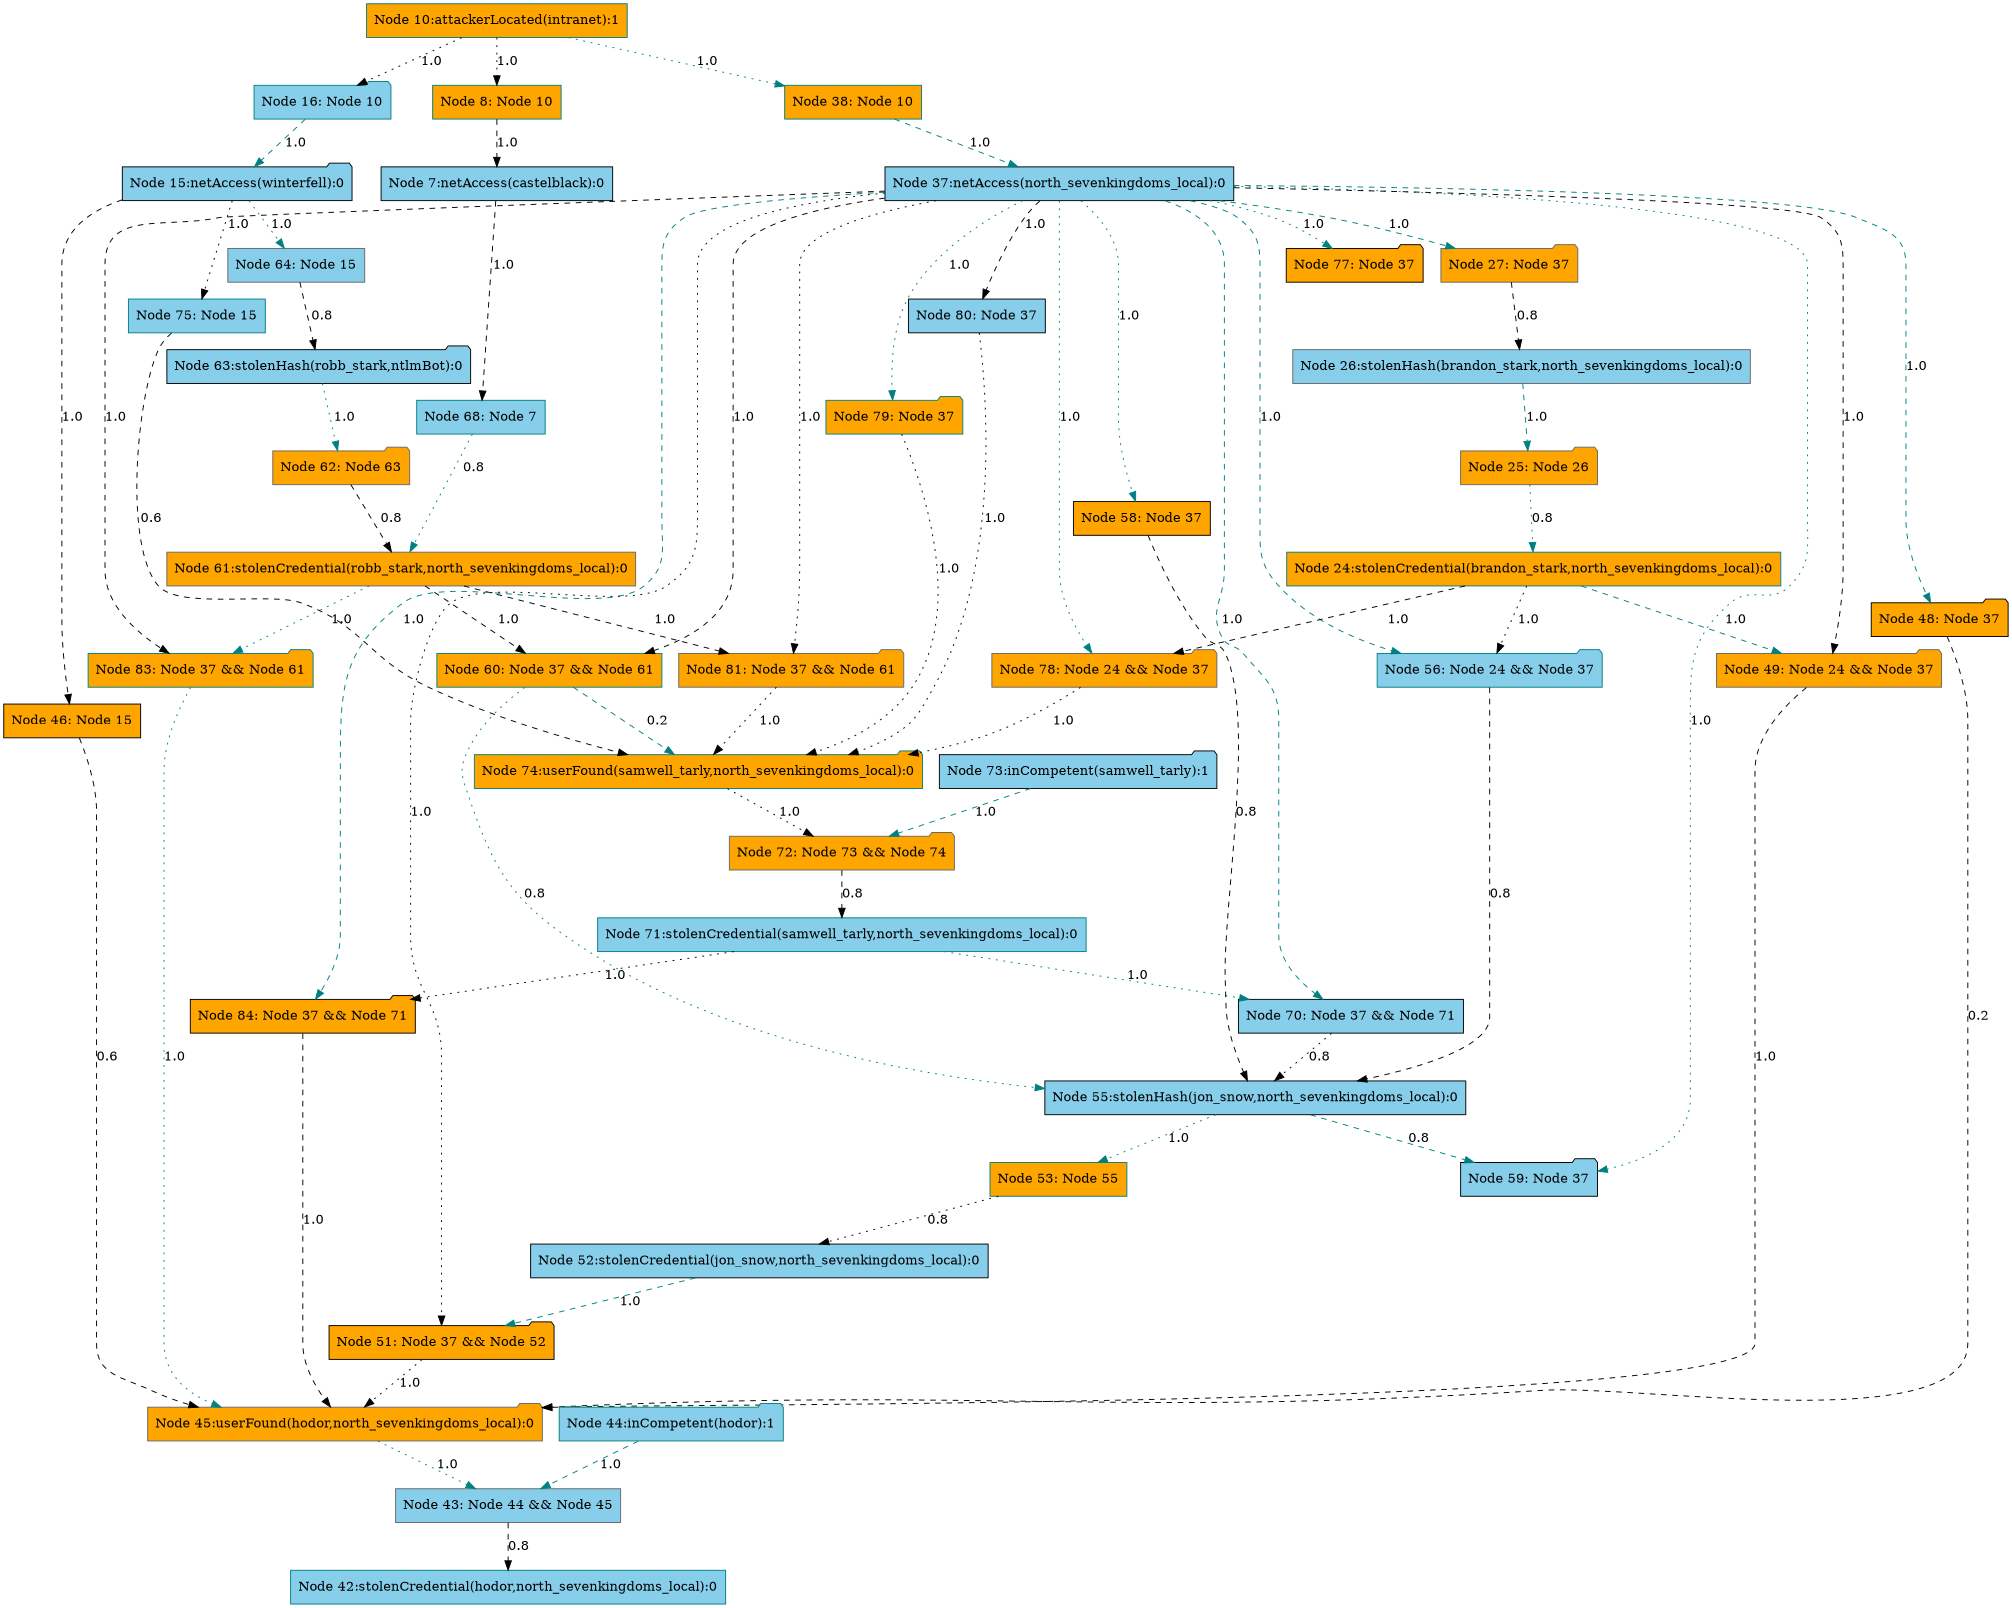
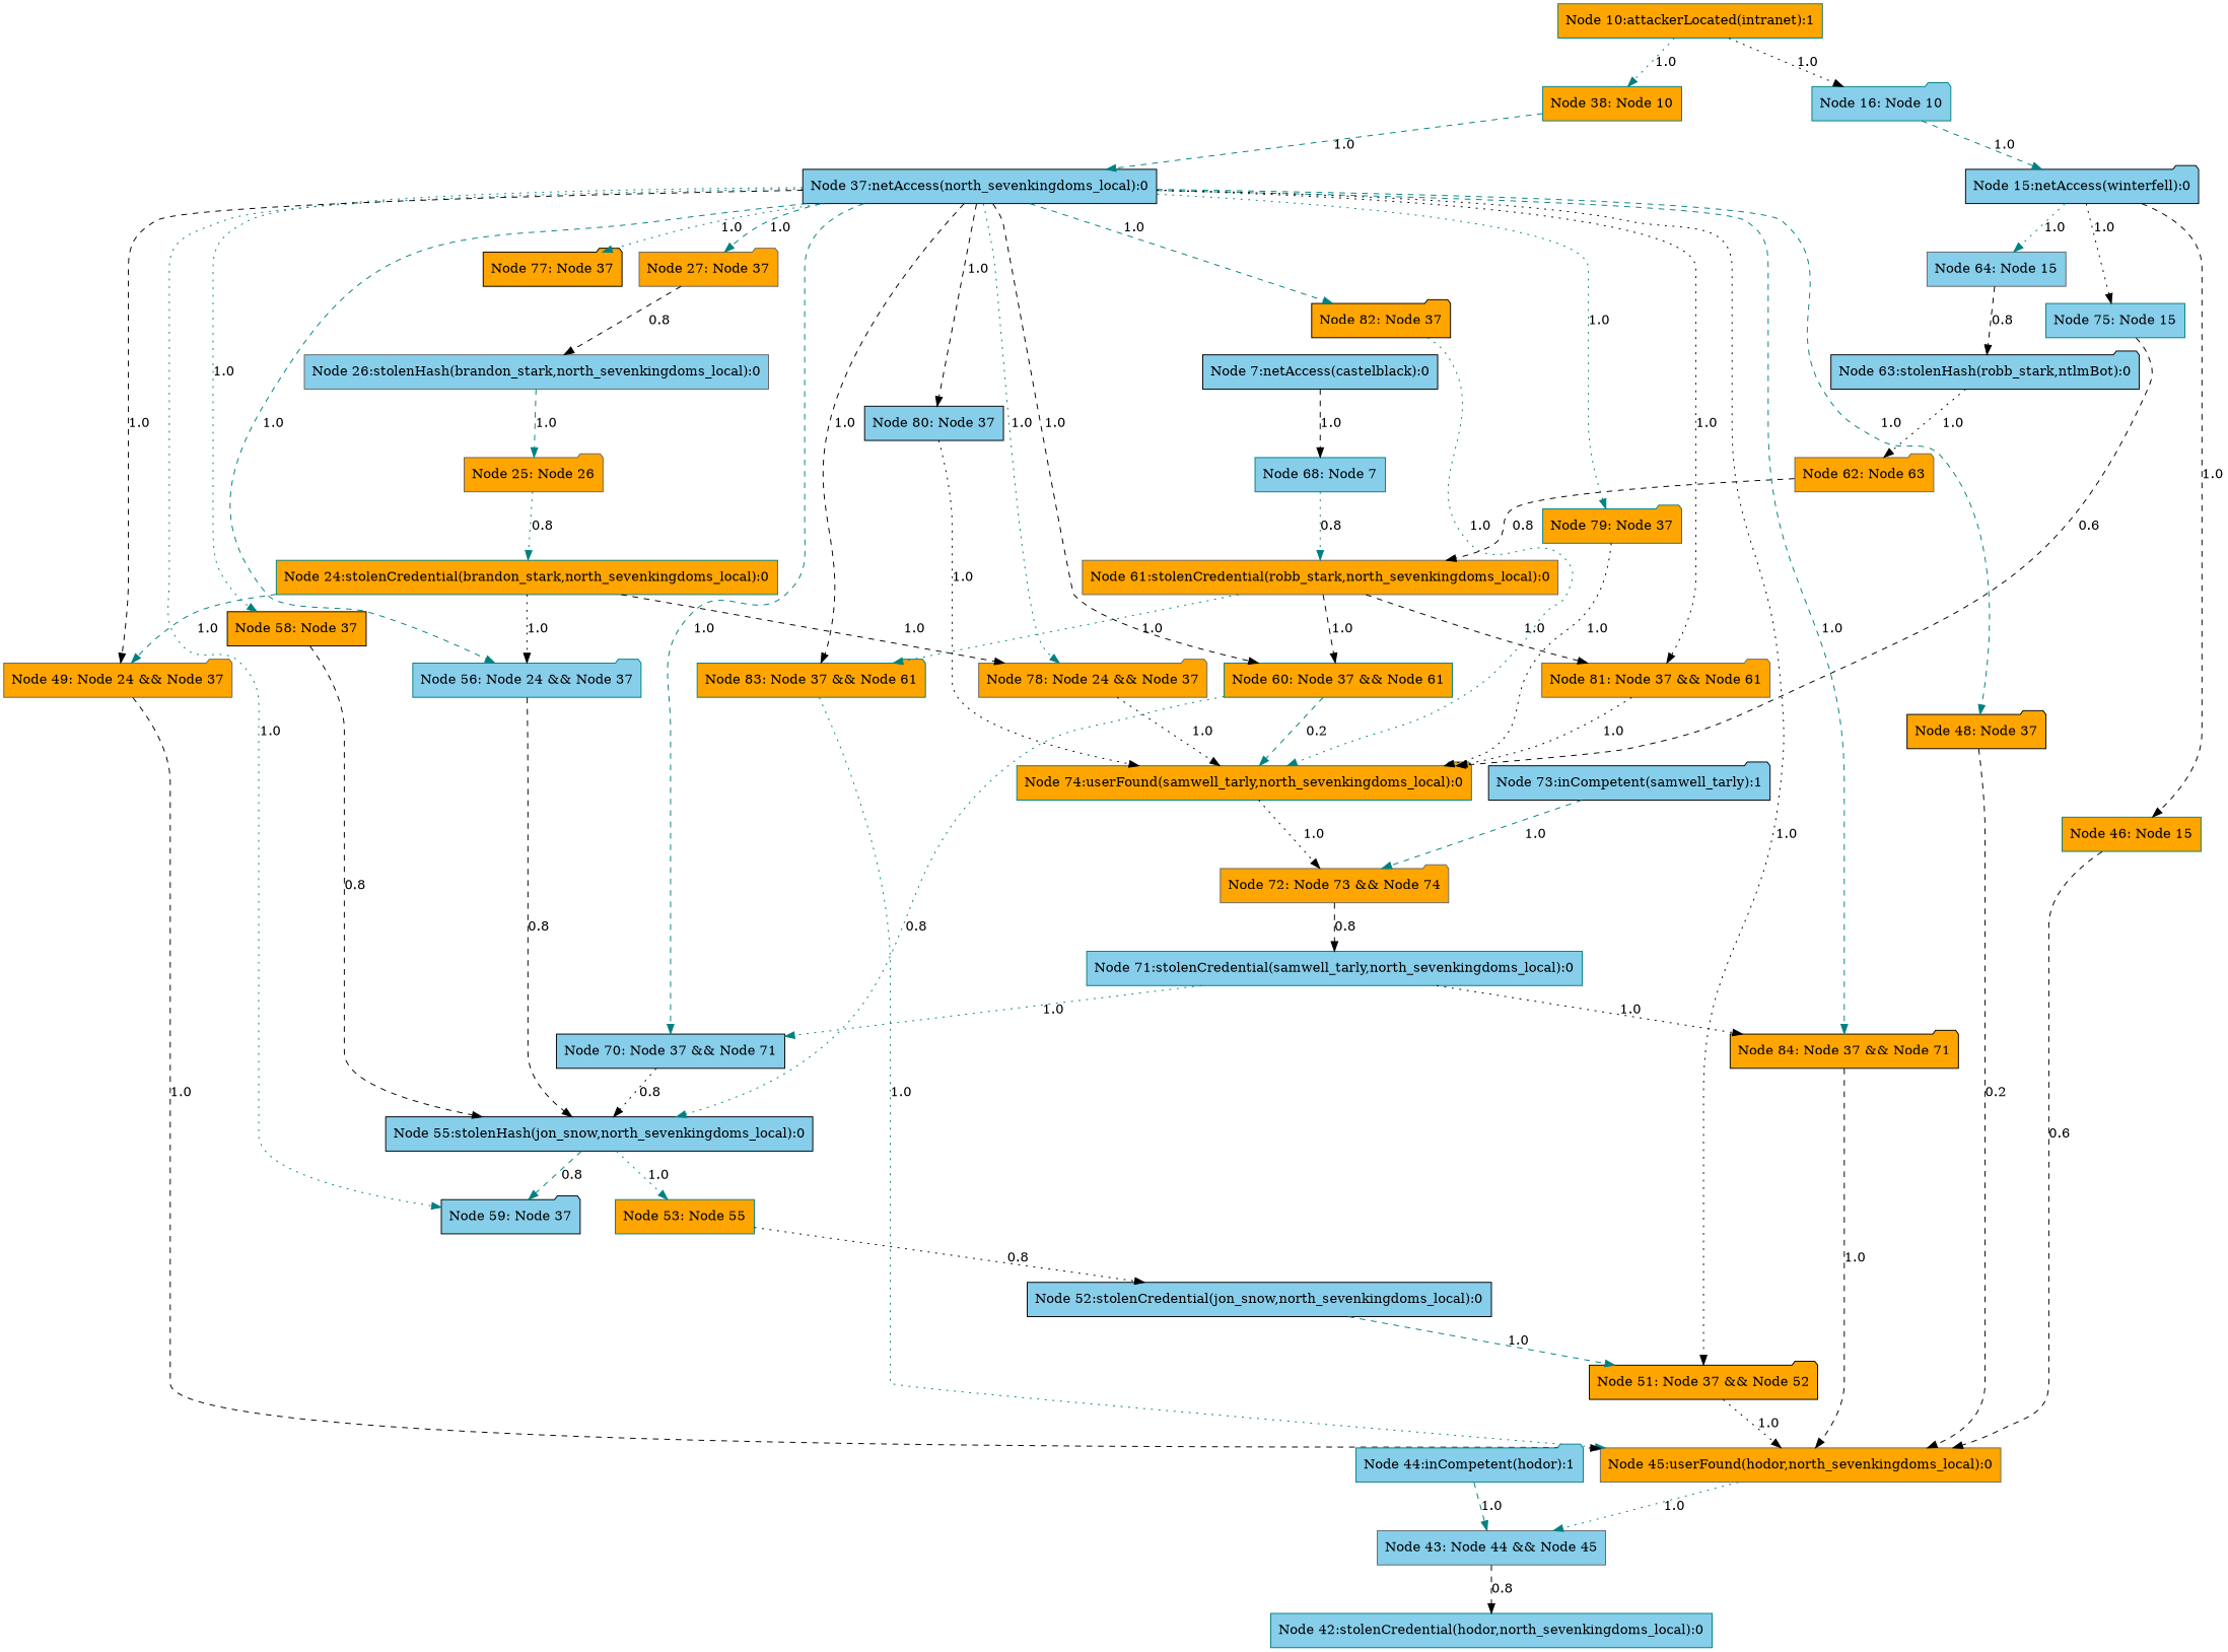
  strict digraph {
    fontname="DejaVu Serif"
    node [color=teal fillcolor=orange fontname="DejaVu Serif" nodeType=AND probArray=1.0 shape=folder style=filled]
    edge [color=black fontname="DejaVu Serif" style=dashed]
    n1 [color=black label="Node 84: Node 37 && Node 71" probArray="1.0 1.0"]
-   n2 [color=gray40 label="Node 45:userFound(hodor,north_sevenkingdoms_local):0" nodeType=OR probArray="0.6 0.2 1.0 1.0 1.0 1.0 1.0"]
+   n2 [color=gray40 label="Node 45:userFound(hodor,north_sevenkingdoms_local):0" nodeType=OR probArray="0.6 0.2 1.0 1.0 1.0 1.0 1.0" shape=box]
    n3 [color=gray40 fillcolor=skyblue label="Node 43: Node 44 && Node 45" probArray="1.0 1.0" shape=box]
    n4 [label="Node 83: Node 37 && Node 61" probArray="1.0 1.0"]
+   n5 [color=black label="Node 82: Node 37"]
    n6 [label="Node 74:userFound(samwell_tarly,north_sevenkingdoms_local):0" nodeType=OR probArray="0.6 0.2 1.0 1.0 1.0 1.0 1.0"]
    n7 [color=gray40 label="Node 72: Node 73 && Node 74" probArray="1.0 1.0"]
    n8 [color=gray40 label="Node 81: Node 37 && Node 61" probArray="1.0 1.0"]
    n9 [color=black fillcolor=skyblue label="Node 80: Node 37" shape=box]
    n10 [label="Node 79: Node 37"]
    n11 [color=gray40 label="Node 78: Node 24 && Node 37" probArray="1.0 1.0"]
    n12 [color=black label="Node 77: Node 37"]
    n13 [fillcolor=skyblue label="Node 75: Node 15" shape=box]
    n14 [fillcolor=skyblue label="Node 71:stolenCredential(samwell_tarly,north_sevenkingdoms_local):0" nodeType=OR probArray=0.8 shape=box]
    n15 [color=black fillcolor=skyblue label="Node 73:inCompetent(samwell_tarly):1"]
    n16 [color=black fillcolor=skyblue label="Node 70: Node 37 && Node 71" probArray="1.0 1.0" shape=box]
    n17 [color=black fillcolor=skyblue label="Node 55:stolenHash(jon_snow,north_sevenkingdoms_local):0" nodeType=OR probArray="0.8 0.8 0.8 0.8 0.8" shape=box]
    n18 [color=black fillcolor=skyblue label="Node 59: Node 37"]
    n19 [label="Node 53: Node 55" shape=box]
    n20 [fillcolor=skyblue label="Node 68: Node 7" shape=box]
    n21 [color=gray40 label="Node 61:stolenCredential(robb_stark,north_sevenkingdoms_local):0" nodeType=OR probArray="0.8 0.8" shape=box]
    n22 [label="Node 60: Node 37 && Node 61" probArray="1.0 1.0" shape=box]
    n23 [color=gray40 fillcolor=skyblue label="Node 64: Node 15" shape=box]
    n24 [color=black fillcolor=skyblue label="Node 63:stolenHash(robb_stark,ntlmBot):0" nodeType=OR probArray=0.8]
    n25 [color=gray40 label="Node 62: Node 63"]
    n26 [color=black label="Node 58: Node 37" shape=box]
    n27 [fillcolor=skyblue label="Node 56: Node 24 && Node 37" probArray="1.0 1.0"]
    n28 [color=black fillcolor=skyblue label="Node 52:stolenCredential(jon_snow,north_sevenkingdoms_local):0" nodeType=OR probArray=0.8 shape=box]
    n29 [color=black label="Node 51: Node 37 && Node 52" probArray="1.0 1.0"]
    n30 [color=gray40 label="Node 49: Node 24 && Node 37" probArray="1.0 1.0"]
    n31 [color=black label="Node 48: Node 37"]
-   n32 [color=black label="Node 46: Node 15" shape=box]
+   n32 [label="Node 46: Node 15" shape=box]
    n33 [fillcolor=skyblue label="Node 42:stolenCredential(hodor,north_sevenkingdoms_local):0" nodeType=OR probArray=0.8 shape=box]
    n34 [fillcolor=skyblue label="Node 44:inCompetent(hodor):1"]
    n35 [label="Node 38: Node 10" shape=box]
    n36 [color=black fillcolor=skyblue label="Node 37:netAccess(north_sevenkingdoms_local):0" nodeType=OR shape=box]
    n37 [color=gray40 label="Node 27: Node 37"]
    n38 [color=gray40 fillcolor=skyblue label="Node 26:stolenHash(brandon_stark,north_sevenkingdoms_local):0" nodeType=OR probArray=0.8 shape=box]
    n39 [color=gray40 label="Node 25: Node 26"]
    n40 [label="Node 24:stolenCredential(brandon_stark,north_sevenkingdoms_local):0" nodeType=OR probArray=0.8 shape=box]
    n41 [fillcolor=skyblue label="Node 16: Node 10"]
    n42 [color=black fillcolor=skyblue label="Node 15:netAccess(winterfell):0" nodeType=OR]
    n43 [label="Node 10:attackerLocated(intranet):1" shape=box]
-   n44 [label="Node 8: Node 10" shape=box]
    n45 [color=black fillcolor=skyblue label="Node 7:netAccess(castelblack):0" nodeType=OR shape=box]
    n1 -> n2 [label=1.0]
    n2 -> n3 [color=teal label=1.0 style=dotted]
    n3 -> n33 [label=0.8]
    n4 -> n2 [color=teal label=1.0 style=dotted]
+   n5 -> n6 [color=teal label=1.0 style=dotted]
    n6 -> n7 [label=1.0 style=dotted]
    n7 -> n14 [label=0.8]
    n8 -> n6 [label=1.0 style=dotted]
    n9 -> n6 [label=1.0 style=dotted]
    n10 -> n6 [label=1.0 style=dotted]
    n11 -> n6 [label=1.0 style=dotted]
    n13 -> n6 [label=0.6]
    n14 -> n1 [label=1.0 style=dotted]
    n14 -> n16 [color=teal label=1.0 style=dotted]
    n15 -> n7 [color=teal label=1.0]
    n16 -> n17 [label=0.8 style=dotted]
    n17 -> n18 [color=teal label=0.8]
    n17 -> n19 [color=teal label=1.0 style=dotted]
    n19 -> n28 [label=0.8 style=dotted]
    n20 -> n21 [color=teal label=0.8 style=dotted]
    n21 -> n4 [color=teal label=1.0 style=dotted]
    n21 -> n8 [label=1.0]
    n21 -> n22 [label=1.0]
    n22 -> n6 [color=teal label=0.2]
    n22 -> n17 [color=teal label=0.8 style=dotted]
    n23 -> n24 [label=0.8]
-   n24 -> n25 [color=teal label=1.0 style=dotted]
+   n24 -> n25 [label=1.0 style=dotted]
    n25 -> n21 [label=0.8]
    n26 -> n17 [label=0.8]
    n27 -> n17 [label=0.8]
    n28 -> n29 [color=teal label=1.0]
    n29 -> n2 [label=1.0 style=dotted]
    n30 -> n2 [label=1.0]
    n31 -> n2 [label=0.2]
    n32 -> n2 [label=0.6]
    n34 -> n3 [color=teal label=1.0]
    n35 -> n36 [color=teal label=1.0]
    n36 -> n1 [color=teal label=1.0]
    n36 -> n4 [label=1.0]
+   n36 -> n5 [color=teal label=1.0]
    n36 -> n8 [label=1.0 style=dotted]
    n36 -> n9 [label=1.0]
    n36 -> n10 [color=teal label=1.0 style=dotted]
    n36 -> n11 [color=teal label=1.0 style=dotted]
    n36 -> n12 [color=teal label=1.0 style=dotted]
    n36 -> n16 [color=teal label=1.0]
    n36 -> n18 [color=teal label=1.0 style=dotted]
    n36 -> n22 [label=1.0]
    n36 -> n26 [color=teal label=1.0 style=dotted]
    n36 -> n27 [color=teal label=1.0]
    n36 -> n29 [label=1.0 style=dotted]
    n36 -> n30 [label=1.0]
    n36 -> n31 [color=teal label=1.0]
    n36 -> n37 [color=teal label=1.0]
    n37 -> n38 [label=0.8]
    n38 -> n39 [color=teal label=1.0]
    n39 -> n40 [color=teal label=0.8 style=dotted]
    n40 -> n11 [label=1.0]
    n40 -> n27 [label=1.0 style=dotted]
    n40 -> n30 [color=teal label=1.0]
    n41 -> n42 [color=teal label=1.0]
    n42 -> n13 [label=1.0 style=dotted]
    n42 -> n23 [color=teal label=1.0 style=dotted]
    n42 -> n32 [label=1.0]
    n43 -> n35 [color=teal label=1.0 style=dotted]
    n43 -> n41 [label=1.0 style=dotted]
-   n43 -> n44 [label=1.0 style=dotted]
-   n44 -> n45 [label=1.0]
    n45 -> n20 [label=1.0]
  }
